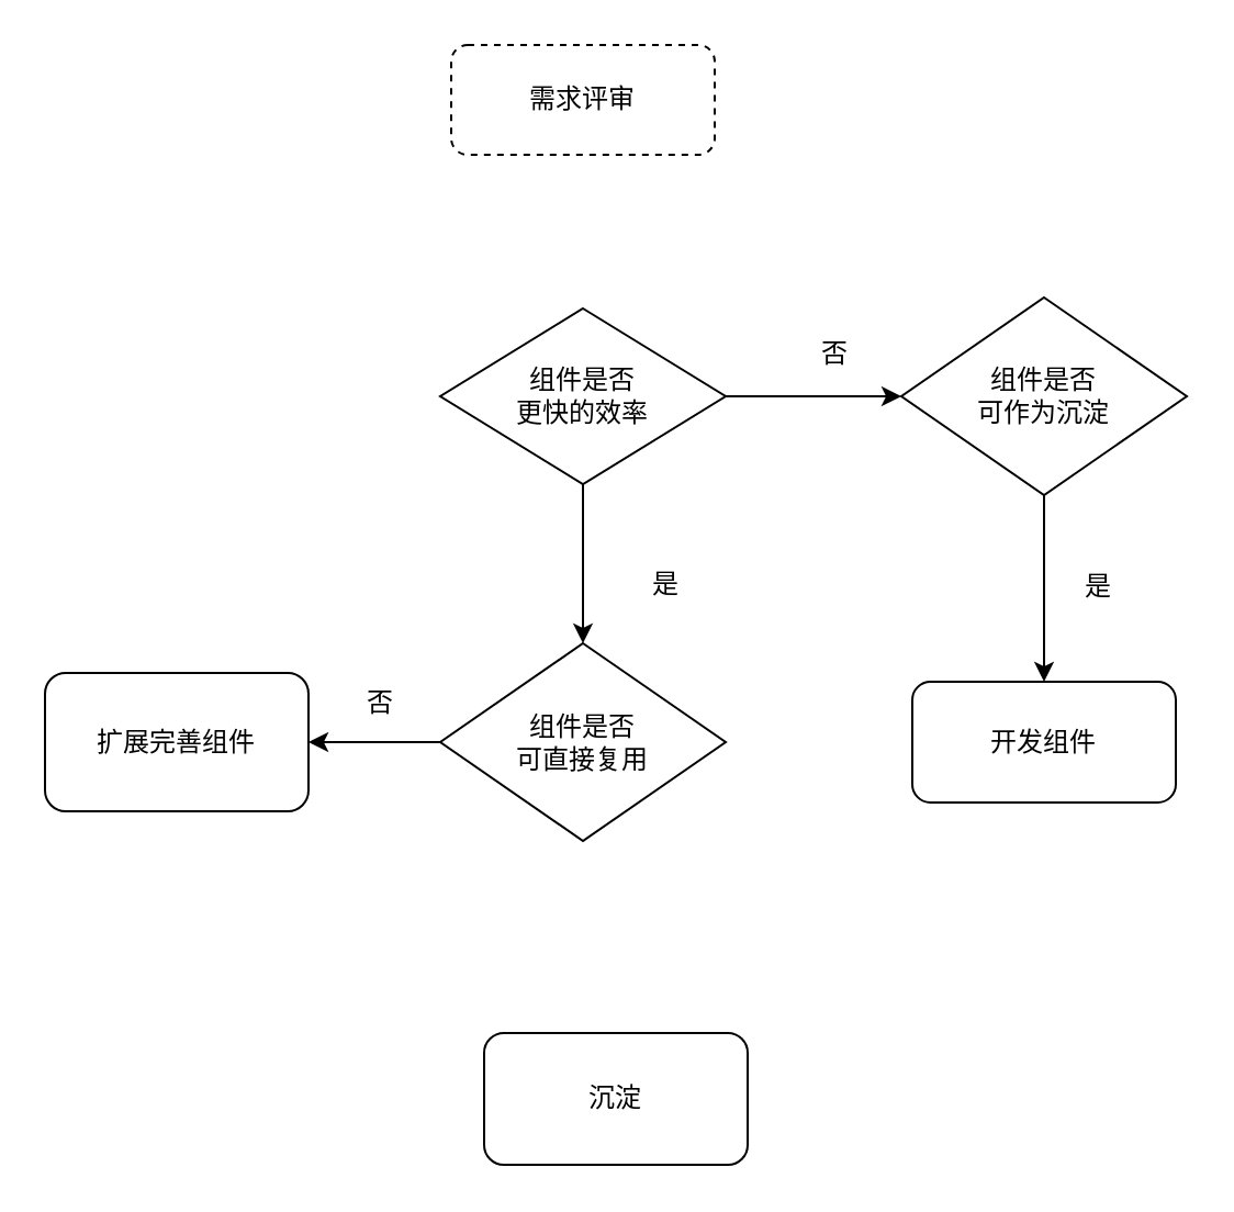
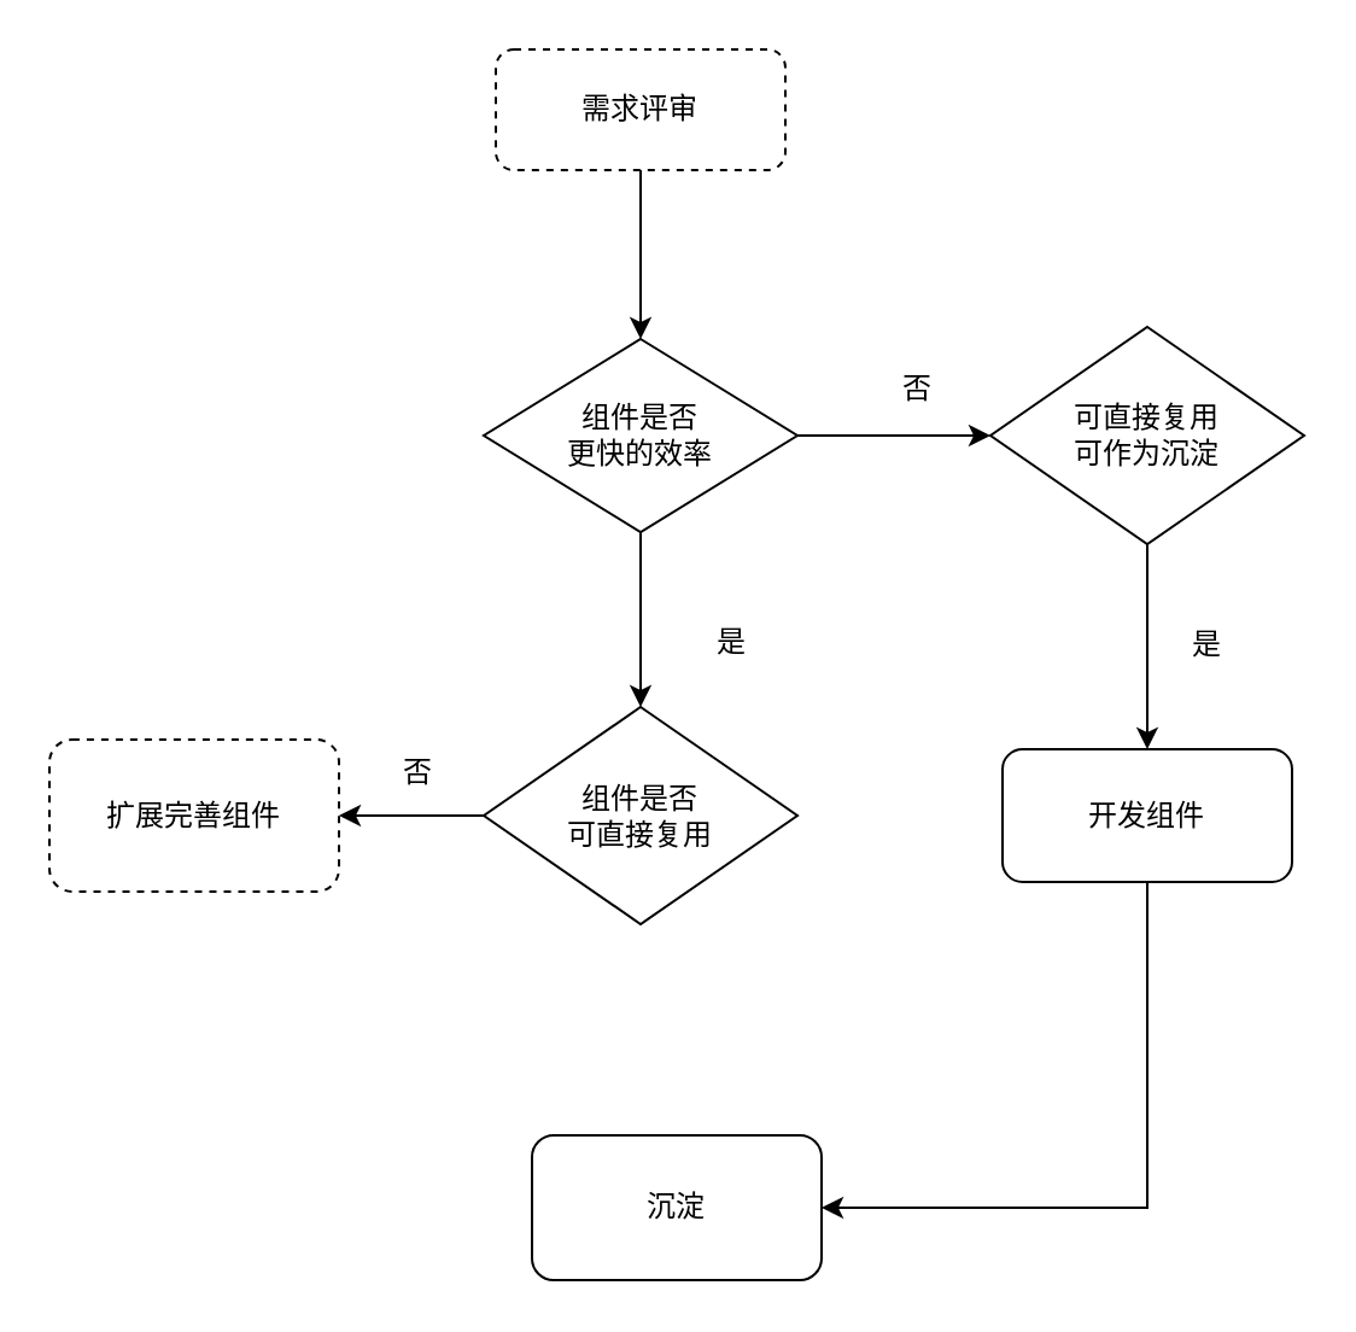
  <mxCell id="0" />
  <mxCell id="1" parent="0" />
+ <mxCell id="2" style="edgeStyle=orthogonalEdgeStyle;rounded=0;orthogonalLoop=1;jettySize=auto;html=1;entryX=0.5;entryY=0;entryDx=0;entryDy=0;" parent="1" source="3" target="6" edge="1"><mxGeometry relative="1" as="geometry" /></mxCell>
  <mxCell id="3" value="需求评审" style="rounded=1;whiteSpace=wrap;html=1;dashed=1;" parent="1" vertex="1"><mxGeometry x="205" y="20" width="120" height="50" as="geometry" /></mxCell>
  <mxCell id="4" style="edgeStyle=orthogonalEdgeStyle;rounded=0;orthogonalLoop=1;jettySize=auto;html=1;entryX=0.5;entryY=0;entryDx=0;entryDy=0;" parent="1" source="6" target="8" edge="1"><mxGeometry relative="1" as="geometry" /></mxCell>
  <mxCell id="5" value="" style="edgeStyle=orthogonalEdgeStyle;rounded=0;orthogonalLoop=1;jettySize=auto;html=1;" parent="1" source="6" target="10" edge="1"><mxGeometry relative="1" as="geometry" /></mxCell>
  <mxCell id="6" value="组件是否&lt;br&gt;更快的效率" style="rhombus;whiteSpace=wrap;html=1;" parent="1" vertex="1"><mxGeometry x="200" y="140" width="130" height="80" as="geometry" /></mxCell>
  <mxCell id="7" style="edgeStyle=orthogonalEdgeStyle;rounded=0;orthogonalLoop=1;jettySize=auto;html=1;entryX=1;entryY=0.5;entryDx=0;entryDy=0;" parent="1" source="8" target="11" edge="1"><mxGeometry relative="1" as="geometry" /></mxCell>
  <mxCell id="8" value="组件是否&lt;br&gt;可直接复用" style="rhombus;whiteSpace=wrap;html=1;" parent="1" vertex="1"><mxGeometry x="200" y="292.5" width="130" height="90" as="geometry" /></mxCell>
  <mxCell id="9" style="edgeStyle=orthogonalEdgeStyle;rounded=0;orthogonalLoop=1;jettySize=auto;html=1;exitX=0.5;exitY=1;exitDx=0;exitDy=0;entryX=0.5;entryY=0;entryDx=0;entryDy=0;" parent="1" source="10" target="13" edge="1"><mxGeometry relative="1" as="geometry" /></mxCell>
- <mxCell id="10" value="组件是否&lt;br&gt;可作为沉淀" style="rhombus;whiteSpace=wrap;html=1;" parent="1" vertex="1"><mxGeometry x="410" y="135" width="130" height="90" as="geometry" /></mxCell>
- <mxCell id="11" value="扩展完善组件" style="rounded=1;whiteSpace=wrap;html=1;" parent="1" vertex="1"><mxGeometry x="20" y="306" width="120" height="63" as="geometry" /></mxCell>
+ <mxCell id="10" value="可直接复用&lt;br&gt;可作为沉淀" style="rhombus;whiteSpace=wrap;html=1;" parent="1" vertex="1"><mxGeometry x="410" y="135" width="130" height="90" as="geometry" /></mxCell>
+ <mxCell id="11" value="扩展完善组件" style="rounded=1;whiteSpace=wrap;html=1;dashed=1;" parent="1" vertex="1"><mxGeometry x="20" y="306" width="120" height="63" as="geometry" /></mxCell>
+ <mxCell id="12" style="edgeStyle=orthogonalEdgeStyle;rounded=0;orthogonalLoop=1;jettySize=auto;html=1;entryX=1;entryY=0.5;entryDx=0;entryDy=0;" parent="1" source="13" target="14" edge="1"><mxGeometry relative="1" as="geometry"><Array as="points"><mxPoint x="475" y="500" /></Array></mxGeometry></mxCell>
  <mxCell id="13" value="开发组件" style="rounded=1;whiteSpace=wrap;html=1;" parent="1" vertex="1"><mxGeometry x="415" y="310" width="120" height="55" as="geometry" /></mxCell>
  <mxCell id="14" value="沉淀" style="rounded=1;whiteSpace=wrap;html=1;" parent="1" vertex="1"><mxGeometry x="220" y="470" width="120" height="60" as="geometry" /></mxCell>
  <mxCell id="15" value="是" style="text;html=1;resizable=0;points=[];autosize=1;align=left;verticalAlign=top;spacingTop=-4;" parent="1" vertex="1"><mxGeometry x="492" y="257" width="30" height="10" as="geometry" /></mxCell>
  <mxCell id="16" value="是" style="text;html=1;resizable=0;points=[];autosize=1;align=left;verticalAlign=top;spacingTop=-4;" parent="1" vertex="1"><mxGeometry x="295" y="256" width="30" height="10" as="geometry" /></mxCell>
  <mxCell id="17" value="否" style="text;html=1;resizable=0;points=[];autosize=1;align=left;verticalAlign=top;spacingTop=-4;" parent="1" vertex="1"><mxGeometry x="372" y="151" width="30" height="10" as="geometry" /></mxCell>
  <mxCell id="18" value="否" style="text;html=1;resizable=0;points=[];autosize=1;align=left;verticalAlign=top;spacingTop=-4;" parent="1" vertex="1"><mxGeometry x="165" y="310" width="30" height="10" as="geometry" /></mxCell>
